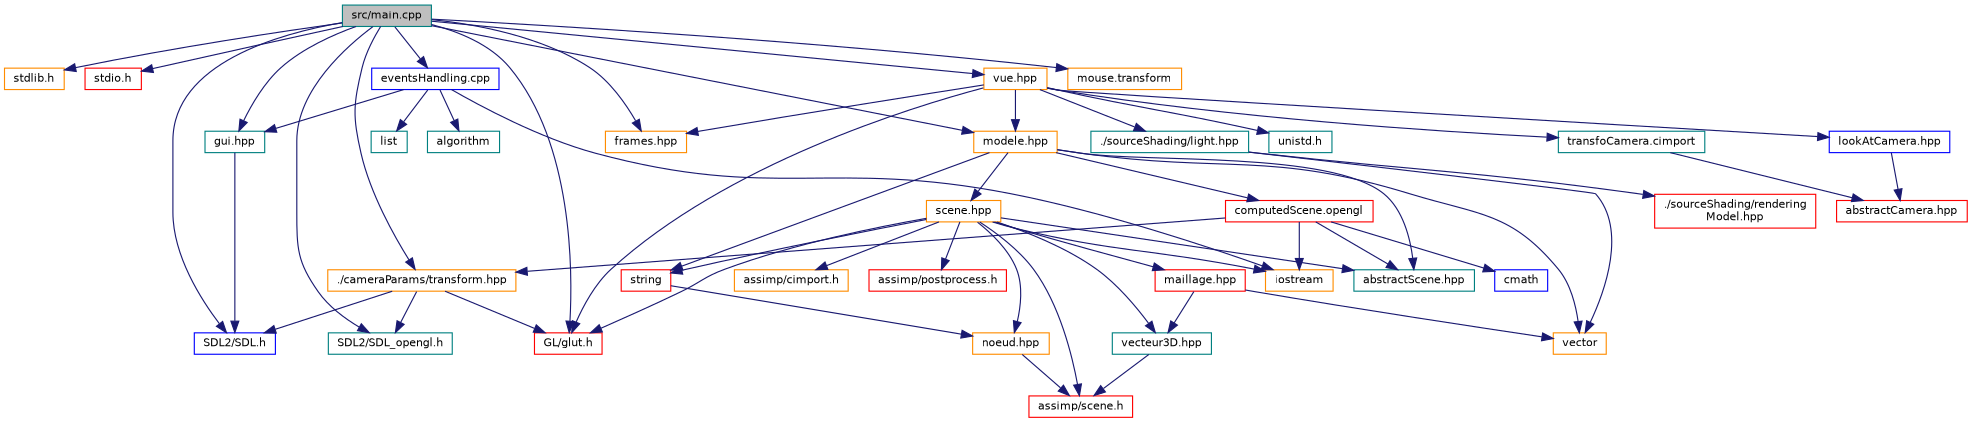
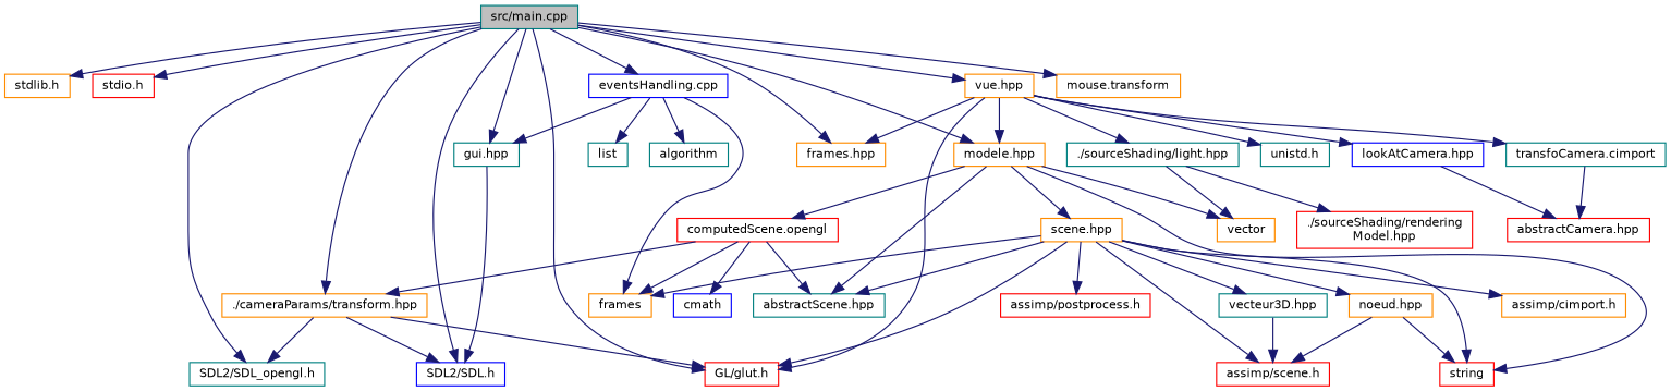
  digraph {
    node [color=darkorange fillcolor=white fontname=Helvetica fontsize=10 shape=record style=filled]
    edge [color=midnightblue fontname=Helvetica fontsize=10 labelfontname=Helvetica labelfontsize=10 style=solid]
    n1 [color=teal fillcolor=grey75 fontcolor=black height=0.2 label="src/main.cpp" width=0.4]
    n2 [height=0.2 label="stdlib.h" width=0.4]
    n3 [color=red height=0.2 label="stdio.h" width=0.4]
    n4 [color=blue height=0.2 label="SDL2/SDL.h" width=0.4]
    n5 [color=teal height=0.2 label="SDL2/SDL_opengl.h" width=0.4]
    n6 [color=red height=0.2 label="GL/glut.h" width=0.4]
    n7 [height=0.2 label="frames.hpp" width=0.4]
    n8 [height=0.2 label="modele.hpp" width=0.4]
    n9 [height=0.2 label="./cameraParams/transform.hpp" width=0.4]
    n10 [height=0.2 label="vue.hpp" width=0.4]
    n11 [height=0.2 label="mouse.transform" width=0.4]
    n12 [color=teal height=0.2 label="gui.hpp" width=0.4]
    n13 [color=blue height=0.2 label="eventsHandling.cpp" width=0.4]
    n14 [color=red height=0.2 label=string width=0.4]
    n15 [height=0.2 label=vector width=0.4]
    n16 [height=0.2 label="scene.hpp" width=0.4]
    n17 [color=teal height=0.2 label="abstractScene.hpp" width=0.4]
    n18 [color=red height=0.2 label="computedScene.opengl" width=0.4]
    n19 [color=teal height=0.2 label="unistd.h" width=0.4]
    n20 [color=teal height=0.2 label="transfoCamera.cimport" width=0.4]
    n21 [color=blue height=0.2 label="lookAtCamera.hpp" width=0.4]
    n22 [color=teal height=0.2 label="./sourceShading/light.hpp" width=0.4]
-   n23 [height=0.2 label=iostream width=0.4]
+   n23 [height=0.2 label=frames width=0.4]
    n24 [color=teal height=0.2 label=list width=0.4]
    n25 [color=teal height=0.2 label=algorithm width=0.4]
    n26 [height=0.2 label="assimp/cimport.h" width=0.4]
    n27 [color=red height=0.2 label="assimp/scene.h" width=0.4]
    n28 [color=red height=0.2 label="assimp/postprocess.h" width=0.4]
    n29 [color=teal height=0.2 label="vecteur3D.hpp" width=0.4]
    n30 [height=0.2 label="noeud.hpp" width=0.4]
-   n31 [color=red height=0.2 label="maillage.hpp" width=0.4]
    n32 [color=blue height=0.2 label=cmath width=0.4]
    n33 [color=red height=0.2 label="./sourceShading/rendering\lModel.hpp" width=0.4]
    n34 [color=red height=0.2 label="abstractCamera.hpp" width=0.4]
    n1 -> n2
    n1 -> n3
    n1 -> n4
    n1 -> n5
    n1 -> n6
    n1 -> n7
    n1 -> n8
    n1 -> n9
    n1 -> n10
    n1 -> n11
    n1 -> n12
    n1 -> n13
    n8 -> n14
    n8 -> n15
    n8 -> n16
    n8 -> n17
    n8 -> n18
    n9 -> n4
    n9 -> n5
    n9 -> n6
    n10 -> n6
    n10 -> n7
    n10 -> n8
    n10 -> n19
    n10 -> n20
    n10 -> n21
    n10 -> n22
    n12 -> n4
    n13 -> n12
    n13 -> n23
    n13 -> n24
    n13 -> n25
    n16 -> n6
    n16 -> n14
    n16 -> n17
    n16 -> n23
    n16 -> n26
    n16 -> n27
    n16 -> n28
    n16 -> n29
    n16 -> n30
-   n16 -> n31
    n18 -> n9
    n18 -> n17
    n18 -> n23
    n18 -> n32
    n20 -> n34
    n21 -> n34
    n22 -> n15
    n22 -> n33
    n29 -> n27
-   n14 -> n30
+   n30 -> n14
    n30 -> n27
-   n31 -> n15
-   n31 -> n29
  }
